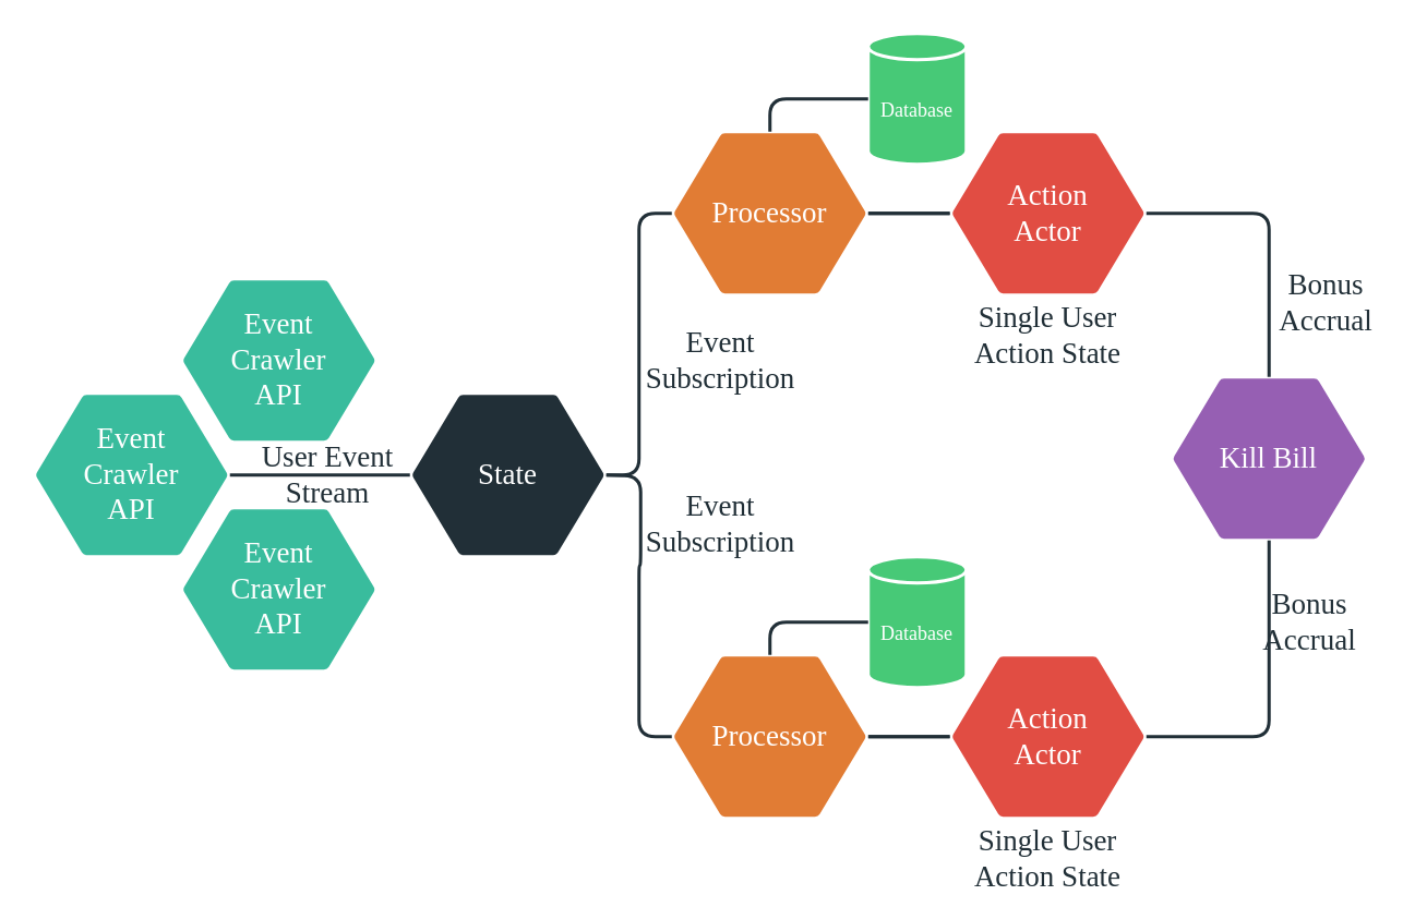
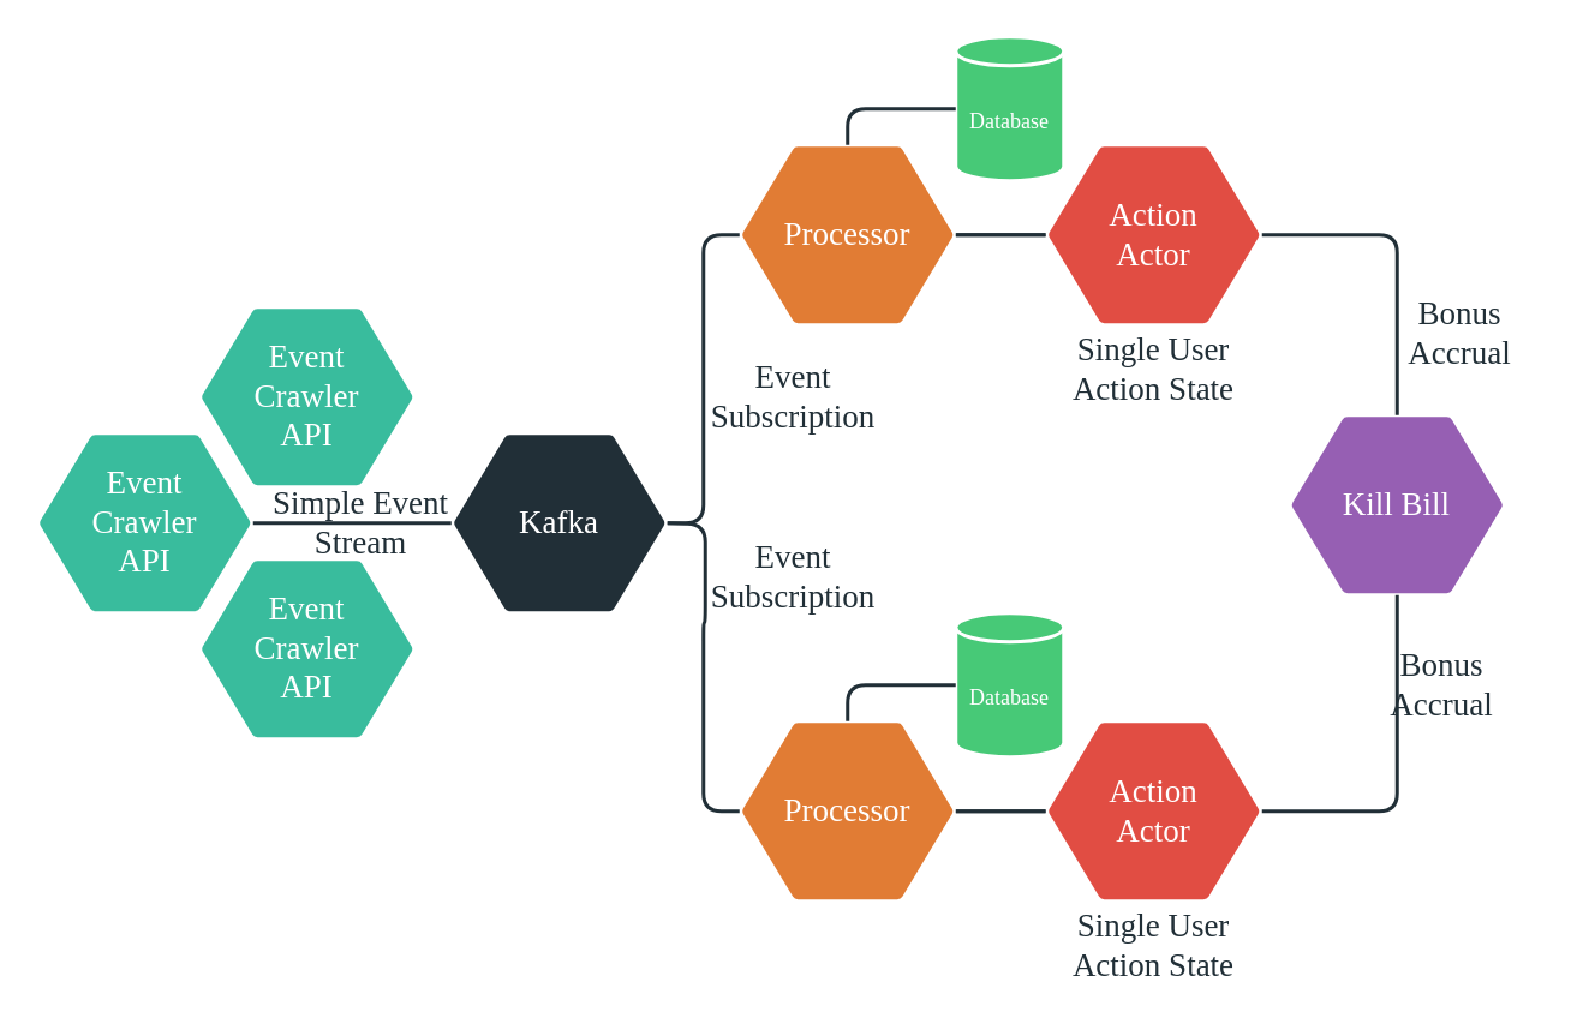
  <mxCell id="0" />
  <mxCell id="1" parent="0" />
  <mxCell id="2" value="Database" style="shape=cylinder3;whiteSpace=wrap;html=1;boundedLbl=1;backgroundOutline=1;size=8;rounded=1;shadow=0;fontFamily=Titillium Web;fontSize=12;fontColor=#FFFFFF;strokeColor=#FFFFFF;strokeWidth=2;fillColor=#47C977;spacingTop=0;arcSize=5;comic=0;" parent="1" vertex="1"><mxGeometry x="530" y="20" width="60" height="80" as="geometry" /></mxCell>
- <mxCell id="3" value="State" style="shape=hexagon;perimeter=hexagonPerimeter2;fontFamily=Titillium Web;fontSize=18;resizable=0;movable=1;autosize=0;snapToPoint=1;arcSize=5;size=0.25;labelPadding=0;part=0;rounded=1;shadow=0;comic=0;fontColor=#FFFFFF;html=1;whiteSpace=wrap;strokeColor=#FFFFFF;strokeWidth=2;editable=1;allowArrows=1;connectable=1;recursiveResize=1;expand=1;rotatable=0;fillColor=#212F37;" parent="1" vertex="1"><mxGeometry x="250" y="240" width="120" height="100" as="geometry" /></mxCell>
+ <mxCell id="3" value="Kafka" style="shape=hexagon;perimeter=hexagonPerimeter2;fontFamily=Titillium Web;fontSize=18;resizable=0;movable=1;autosize=0;snapToPoint=1;arcSize=5;size=0.25;labelPadding=0;part=0;rounded=1;shadow=0;comic=0;fontColor=#FFFFFF;html=1;whiteSpace=wrap;strokeColor=#FFFFFF;strokeWidth=2;editable=1;allowArrows=1;connectable=1;recursiveResize=1;expand=1;rotatable=0;fillColor=#212F37;" parent="1" vertex="1"><mxGeometry x="250" y="240" width="120" height="100" as="geometry" /></mxCell>
  <mxCell id="4" value="Event&lt;br&gt;Crawler&lt;br&gt;API" style="shape=hexagon;perimeter=hexagonPerimeter2;fontFamily=Titillium Web;fontSize=18;resizable=0;movable=1;autosize=0;snapToPoint=1;arcSize=5;size=0.25;labelPadding=0;part=0;rounded=1;shadow=0;comic=0;fontColor=#FFFFFF;html=1;whiteSpace=wrap;strokeColor=#FFFFFF;strokeWidth=2;editable=1;allowArrows=1;connectable=1;recursiveResize=1;expand=1;rotatable=0;fillColor=#39bc9d;" parent="1" vertex="1"><mxGeometry x="110" y="170" width="120" height="100" as="geometry" /></mxCell>
  <mxCell id="5" value="Event&lt;br&gt;Crawler&lt;br&gt;API" style="shape=hexagon;perimeter=hexagonPerimeter2;fontFamily=Titillium Web;fontSize=18;resizable=0;movable=1;autosize=0;snapToPoint=1;arcSize=5;size=0.25;labelPadding=0;part=0;rounded=1;shadow=0;comic=0;fontColor=#FFFFFF;html=1;whiteSpace=wrap;strokeColor=#FFFFFF;strokeWidth=2;editable=1;allowArrows=1;connectable=1;recursiveResize=1;expand=1;rotatable=0;fillColor=#39bc9d;" parent="1" vertex="1"><mxGeometry x="110" y="310" width="120" height="100" as="geometry" /></mxCell>
  <mxCell id="6" value="Event&lt;br&gt;Crawler&lt;br&gt;API" style="shape=hexagon;perimeter=hexagonPerimeter2;fontFamily=Titillium Web;fontSize=18;resizable=0;movable=1;autosize=0;snapToPoint=1;arcSize=5;size=0.25;labelPadding=0;part=0;rounded=1;shadow=0;comic=0;fontColor=#FFFFFF;html=1;whiteSpace=wrap;strokeColor=#FFFFFF;strokeWidth=2;editable=1;allowArrows=1;connectable=1;recursiveResize=1;expand=1;rotatable=0;fillColor=#39bc9d;" parent="1" vertex="1"><mxGeometry x="20" y="240" width="120" height="100" as="geometry" /></mxCell>
  <mxCell id="7" value="" style="edgeStyle=orthogonalEdgeStyle;html=1;strokeColor=#212f37;strokeWidth=2;fontFamily=Titillium Web;fontSize=18;fontColor=#212f37;startArrow=none;endArrow=none;elbow=vertical;" parent="1" source="8" target="9" edge="1"><mxGeometry relative="1" as="geometry" /></mxCell>
  <mxCell id="8" value="Processor" style="shape=hexagon;perimeter=hexagonPerimeter2;fontFamily=Titillium Web;fontSize=18;resizable=0;movable=1;autosize=0;snapToPoint=1;arcSize=5;size=0.25;labelPadding=0;part=0;rounded=1;shadow=0;comic=0;fontColor=#FFFFFF;html=1;whiteSpace=wrap;strokeColor=#FFFFFF;strokeWidth=2;editable=1;allowArrows=1;connectable=1;recursiveResize=1;expand=1;rotatable=0;fillColor=#e17c34;" parent="1" vertex="1"><mxGeometry x="410" y="80" width="120" height="100" as="geometry" /></mxCell>
  <mxCell id="9" value="Action&lt;br&gt;Actor" style="shape=hexagon;perimeter=hexagonPerimeter2;fontFamily=Titillium Web;fontSize=18;resizable=0;movable=1;autosize=0;snapToPoint=1;arcSize=5;size=0.25;labelPadding=0;part=0;rounded=1;shadow=0;comic=0;fontColor=#FFFFFF;html=1;whiteSpace=wrap;strokeColor=#FFFFFF;strokeWidth=2;editable=1;allowArrows=1;connectable=1;recursiveResize=1;expand=1;rotatable=0;fillColor=#e14d43;" parent="1" vertex="1"><mxGeometry x="580" y="80" width="120" height="100" as="geometry" /></mxCell>
  <mxCell id="10" value="Kill Bill" style="shape=hexagon;perimeter=hexagonPerimeter2;fontFamily=Titillium Web;fontSize=18;resizable=0;movable=1;autosize=0;snapToPoint=1;arcSize=5;size=0.25;labelPadding=0;part=0;rounded=1;shadow=0;comic=0;fontColor=#FFFFFF;html=1;whiteSpace=wrap;strokeColor=#FFFFFF;strokeWidth=2;editable=1;allowArrows=1;connectable=1;recursiveResize=1;expand=1;rotatable=0;fillColor=#965fb3;" parent="1" vertex="1"><mxGeometry x="715" y="230" width="120" height="100" as="geometry" /></mxCell>
  <mxCell id="11" style="edgeStyle=orthogonalEdgeStyle;orthogonalLoop=1;jettySize=auto;html=1;fontFamily=Titillium Web;fontSize=18;fontColor=#FFFFFF;rounded=1;strokeColor=#212F37;strokeWidth=2;endArrow=none;endFill=0;elbow=vertical;entryX=0;entryY=0.5;entryDx=0;entryDy=0;entryPerimeter=0;exitX=0.5;exitY=0;exitDx=0;exitDy=0;" parent="1" source="8" target="2" edge="1"><mxGeometry relative="1" as="geometry"><mxPoint x="530" y="59.5" as="targetPoint" /><mxPoint x="400" y="59.5" as="sourcePoint" /></mxGeometry></mxCell>
  <mxCell id="12" style="edgeStyle=orthogonalEdgeStyle;orthogonalLoop=1;jettySize=auto;html=1;fontFamily=Titillium Web;fontSize=18;fontColor=#FFFFFF;rounded=1;strokeColor=#212F37;strokeWidth=2;endArrow=none;endFill=0;elbow=vertical;entryX=0;entryY=0.5;entryDx=0;entryDy=0;exitX=1;exitY=0.5;exitDx=0;exitDy=0;" parent="1" source="8" target="9" edge="1"><mxGeometry relative="1" as="geometry"><mxPoint x="580" y="130" as="targetPoint" /><mxPoint x="540" y="130" as="sourcePoint" /></mxGeometry></mxCell>
  <mxCell id="13" style="edgeStyle=orthogonalEdgeStyle;orthogonalLoop=1;jettySize=auto;html=1;fontFamily=Titillium Web;fontSize=18;fontColor=#FFFFFF;rounded=1;strokeColor=#212F37;strokeWidth=2;endArrow=none;endFill=0;elbow=vertical;entryX=0.5;entryY=0;entryDx=0;entryDy=0;exitX=1;exitY=0.5;exitDx=0;exitDy=0;" parent="1" source="9" target="10" edge="1"><mxGeometry relative="1" as="geometry"><mxPoint x="830" y="129.5" as="targetPoint" /><mxPoint x="730" y="130" as="sourcePoint" /></mxGeometry></mxCell>
  <mxCell id="14" style="edgeStyle=orthogonalEdgeStyle;orthogonalLoop=1;jettySize=auto;html=1;exitX=1;exitY=0.5;exitDx=0;exitDy=0;fontFamily=Titillium Web;fontSize=18;fontColor=#FFFFFF;rounded=1;strokeColor=#212F37;strokeWidth=2;endArrow=none;endFill=0;elbow=vertical;entryX=0;entryY=0.5;entryDx=0;entryDy=0;" parent="1" source="6" target="3" edge="1"><mxGeometry relative="1" as="geometry"><mxPoint x="330" y="440" as="targetPoint" /><mxPoint x="200" y="440" as="sourcePoint" /><Array as="points"><mxPoint x="200" y="290" /><mxPoint x="200" y="290" /></Array></mxGeometry></mxCell>
  <mxCell id="15" style="edgeStyle=orthogonalEdgeStyle;orthogonalLoop=1;jettySize=auto;html=1;exitX=1;exitY=0.5;exitDx=0;exitDy=0;fontFamily=Titillium Web;fontSize=18;fontColor=#FFFFFF;rounded=1;strokeColor=#212F37;strokeWidth=2;endArrow=none;endFill=0;elbow=vertical;entryX=0;entryY=0.5;entryDx=0;entryDy=0;" parent="1" source="3" target="8" edge="1"><mxGeometry relative="1" as="geometry"><mxPoint x="400" y="129.5" as="targetPoint" /><mxPoint x="270" y="129.5" as="sourcePoint" /></mxGeometry></mxCell>
  <mxCell id="16" value="Database" style="shape=cylinder3;whiteSpace=wrap;html=1;boundedLbl=1;backgroundOutline=1;size=8;rounded=1;shadow=0;fontFamily=Titillium Web;fontSize=12;fontColor=#FFFFFF;strokeColor=#FFFFFF;strokeWidth=2;fillColor=#47C977;spacingTop=0;arcSize=5;comic=0;" parent="1" vertex="1"><mxGeometry x="530" y="340" width="60" height="80" as="geometry" /></mxCell>
  <mxCell id="17" value="" style="edgeStyle=orthogonalEdgeStyle;html=1;strokeColor=#212f37;strokeWidth=2;fontFamily=Titillium Web;fontSize=18;fontColor=#212f37;startArrow=none;endArrow=none;elbow=vertical;" parent="1" source="18" target="19" edge="1"><mxGeometry relative="1" as="geometry" /></mxCell>
  <mxCell id="18" value="Processor" style="shape=hexagon;perimeter=hexagonPerimeter2;fontFamily=Titillium Web;fontSize=18;resizable=0;movable=1;autosize=0;snapToPoint=1;arcSize=5;size=0.25;labelPadding=0;part=0;rounded=1;shadow=0;comic=0;fontColor=#FFFFFF;html=1;whiteSpace=wrap;strokeColor=#FFFFFF;strokeWidth=2;editable=1;allowArrows=1;connectable=1;recursiveResize=1;expand=1;rotatable=0;fillColor=#e17c34;" parent="1" vertex="1"><mxGeometry x="410" y="400" width="120" height="100" as="geometry" /></mxCell>
  <mxCell id="19" value="Action&lt;br&gt;Actor" style="shape=hexagon;perimeter=hexagonPerimeter2;fontFamily=Titillium Web;fontSize=18;resizable=0;movable=1;autosize=0;snapToPoint=1;arcSize=5;size=0.25;labelPadding=0;part=0;rounded=1;shadow=0;comic=0;fontColor=#FFFFFF;html=1;whiteSpace=wrap;strokeColor=#FFFFFF;strokeWidth=2;editable=1;allowArrows=1;connectable=1;recursiveResize=1;expand=1;rotatable=0;fillColor=#e14d43;" parent="1" vertex="1"><mxGeometry x="580" y="400" width="120" height="100" as="geometry" /></mxCell>
  <mxCell id="20" style="edgeStyle=orthogonalEdgeStyle;orthogonalLoop=1;jettySize=auto;html=1;fontFamily=Titillium Web;fontSize=18;fontColor=#FFFFFF;rounded=1;strokeColor=#212F37;strokeWidth=2;endArrow=none;endFill=0;elbow=vertical;entryX=0;entryY=0.5;entryDx=0;entryDy=0;entryPerimeter=0;exitX=0.5;exitY=0;exitDx=0;exitDy=0;" parent="1" source="18" target="16" edge="1"><mxGeometry relative="1" as="geometry"><mxPoint x="530" y="379.5" as="targetPoint" /><mxPoint x="400" y="379.5" as="sourcePoint" /></mxGeometry></mxCell>
  <mxCell id="21" style="edgeStyle=orthogonalEdgeStyle;orthogonalLoop=1;jettySize=auto;html=1;fontFamily=Titillium Web;fontSize=18;fontColor=#FFFFFF;rounded=1;strokeColor=#212F37;strokeWidth=2;endArrow=none;endFill=0;elbow=vertical;entryX=0;entryY=0.5;entryDx=0;entryDy=0;exitX=1;exitY=0.5;exitDx=0;exitDy=0;" parent="1" source="18" target="19" edge="1"><mxGeometry relative="1" as="geometry"><mxPoint x="580" y="450" as="targetPoint" /><mxPoint x="540" y="450" as="sourcePoint" /></mxGeometry></mxCell>
  <mxCell id="22" style="edgeStyle=orthogonalEdgeStyle;orthogonalLoop=1;jettySize=auto;html=1;fontFamily=Titillium Web;fontSize=18;fontColor=#FFFFFF;rounded=1;strokeColor=#212F37;strokeWidth=2;endArrow=none;endFill=0;elbow=vertical;entryX=0;entryY=0.5;entryDx=0;entryDy=0;" parent="1" target="18" edge="1"><mxGeometry relative="1" as="geometry"><mxPoint x="700" y="260" as="targetPoint" /><mxPoint x="370" y="290" as="sourcePoint" /></mxGeometry></mxCell>
  <mxCell id="23" style="edgeStyle=orthogonalEdgeStyle;orthogonalLoop=1;jettySize=auto;html=1;exitX=1;exitY=0.5;exitDx=0;exitDy=0;fontFamily=Titillium Web;fontSize=18;fontColor=#FFFFFF;rounded=1;strokeColor=#212F37;strokeWidth=2;endArrow=none;endFill=0;elbow=vertical;entryX=0.5;entryY=1;entryDx=0;entryDy=0;" parent="1" source="19" target="10" edge="1"><mxGeometry relative="1" as="geometry"><mxPoint x="700" y="260" as="targetPoint" /><mxPoint x="570" y="260" as="sourcePoint" /></mxGeometry></mxCell>
  <mxCell id="24" value="Event&lt;br&gt;Subscription" style="text;html=1;strokeColor=none;align=center;verticalAlign=middle;whiteSpace=wrap;rounded=0;shadow=0;comic=0;sketch=0;fontFamily=Titillium Web;fontSize=18;fontColor=#212f37;" parent="1" vertex="1"><mxGeometry x="420" y="210" width="40" height="20" as="geometry" /></mxCell>
  <mxCell id="25" value="Event&lt;br&gt;Subscription" style="text;html=1;strokeColor=none;align=center;verticalAlign=middle;whiteSpace=wrap;rounded=0;shadow=0;comic=0;sketch=0;fontFamily=Titillium Web;fontSize=18;fontColor=#212f37;" parent="1" vertex="1"><mxGeometry x="420" y="310" width="40" height="20" as="geometry" /></mxCell>
- <mxCell id="26" value="User Event&lt;br&gt;Stream&lt;br&gt;" style="text;html=1;strokeColor=none;align=center;verticalAlign=middle;whiteSpace=wrap;rounded=0;shadow=0;comic=0;sketch=0;fontFamily=Titillium Web;fontSize=18;fontColor=#212f37;" parent="1" vertex="1"><mxGeometry x="140" y="280" width="120" height="20" as="geometry" /></mxCell>
+ <mxCell id="26" value="Simple Event&lt;br&gt;Stream&lt;br&gt;" style="text;html=1;strokeColor=none;align=center;verticalAlign=middle;whiteSpace=wrap;rounded=0;shadow=0;comic=0;sketch=0;fontFamily=Titillium Web;fontSize=18;fontColor=#212f37;" parent="1" vertex="1"><mxGeometry x="140" y="280" width="120" height="20" as="geometry" /></mxCell>
  <mxCell id="27" value="Single User Action State" style="text;html=1;strokeColor=none;align=center;verticalAlign=middle;whiteSpace=wrap;rounded=0;shadow=0;comic=0;sketch=0;fontFamily=Titillium Web;fontSize=18;fontColor=#212f37;" parent="1" vertex="1"><mxGeometry x="585" y="510" width="110" height="30" as="geometry" /></mxCell>
  <mxCell id="28" value="Bonus&lt;br&gt;Accrual" style="text;html=1;strokeColor=none;align=center;verticalAlign=middle;whiteSpace=wrap;rounded=0;shadow=0;comic=0;sketch=0;fontFamily=Titillium Web;fontSize=18;fontColor=#212f37;" parent="1" vertex="1"><mxGeometry x="770" y="170" width="80" height="30" as="geometry" /></mxCell>
  <mxCell id="29" value="Bonus&lt;br&gt;Accrual" style="text;html=1;strokeColor=none;align=center;verticalAlign=middle;whiteSpace=wrap;rounded=0;shadow=0;comic=0;sketch=0;fontFamily=Titillium Web;fontSize=18;fontColor=#212f37;" parent="1" vertex="1"><mxGeometry x="760" y="365" width="80" height="30" as="geometry" /></mxCell>
  <mxCell id="30" value="Single User Action State" style="text;html=1;strokeColor=none;align=center;verticalAlign=middle;whiteSpace=wrap;rounded=0;shadow=0;comic=0;sketch=0;fontFamily=Titillium Web;fontSize=18;fontColor=#212f37;" parent="1" vertex="1"><mxGeometry x="585" y="190" width="110" height="30" as="geometry" /></mxCell>
